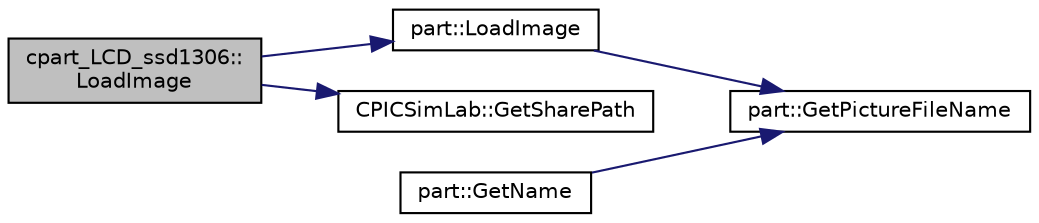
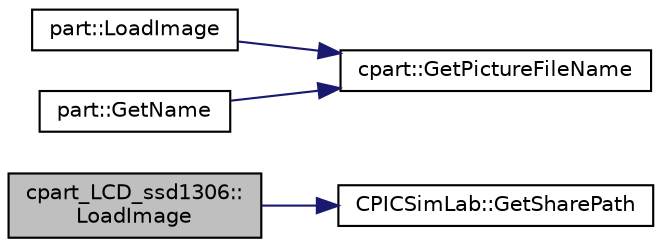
  digraph {
    rankdir=LR
    node [color=black fillcolor=white fontname=Helvetica fontsize=10 shape=record style=filled]
    edge [color=midnightblue fontname=Helvetica fontsize=10 labelfontname=Helvetica labelfontsize=10 style=solid]
    n1 [fillcolor=grey75 fontcolor=black height=0.2 label="cpart_LCD_ssd1306::\lLoadImage" width=0.4]
    n2 [height=0.2 label="part::LoadImage" width=0.4]
    n3 [height=0.2 label="CPICSimLab::GetSharePath" width=0.4]
-   n4 [height=0.2 label="part::GetPictureFileName" width=0.4]
+   n4 [height=0.2 label="cpart::GetPictureFileName" width=0.4]
    n5 [height=0.2 label="part::GetName" width=0.4]
-   n1 -> n2
    n1 -> n3
    n2 -> n4
    n5 -> n4
  }
